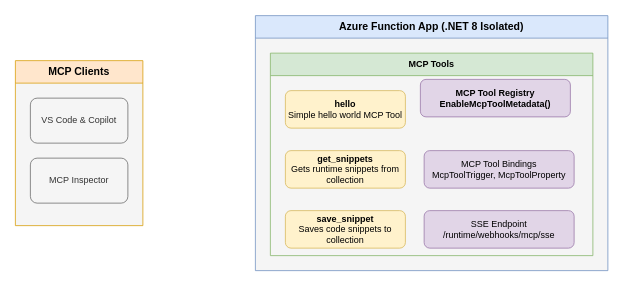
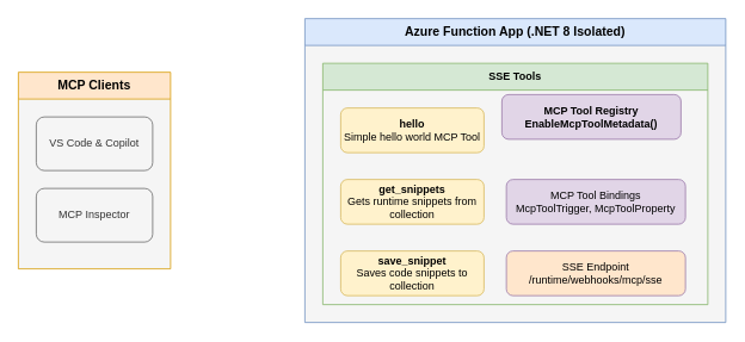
  <mxCell id="0" />
  <mxCell id="1" parent="0" />
  <mxCell id="2" value="MCP Clients" style="swimlane;whiteSpace=wrap;html=1;fillColor=#ffe6cc;strokeColor=#d79b00;startSize=30;fontSize=14;fontStyle=1;swimlaneFillColor=#F5F5F5;" parent="1" vertex="1"><mxGeometry x="20" y="80" width="170" height="220" as="geometry" /></mxCell>
  <mxCell id="3" value="VS Code &amp; Copilot" style="rounded=1;whiteSpace=wrap;html=1;fillColor=#f5f5f5;strokeColor=#666666;fontColor=#333333;" parent="2" vertex="1"><mxGeometry x="20" y="50" width="130" height="60" as="geometry" /></mxCell>
  <mxCell id="4" value="MCP Inspector" style="rounded=1;whiteSpace=wrap;html=1;fillColor=#f5f5f5;strokeColor=#666666;fontColor=#333333;" parent="2" vertex="1"><mxGeometry x="20" y="130" width="130" height="60" as="geometry" /></mxCell>
  <mxCell id="5" value="Azure Function App (.NET 8 Isolated)" style="swimlane;whiteSpace=wrap;html=1;fillColor=#dae8fc;strokeColor=#6c8ebf;startSize=30;fontSize=14;fontStyle=1;swimlaneFillColor=#f5f5f5;" parent="1" vertex="1"><mxGeometry x="340" y="20" width="470" height="340" as="geometry" /></mxCell>
- <mxCell id="6" value="MCP Tools" style="swimlane;whiteSpace=wrap;html=1;fillColor=#d5e8d4;strokeColor=#82b366;startSize=30;" parent="5" vertex="1"><mxGeometry x="20" y="50" width="430" height="270" as="geometry" /></mxCell>
+ <mxCell id="6" value="SSE Tools" style="swimlane;whiteSpace=wrap;html=1;fillColor=#d5e8d4;strokeColor=#82b366;startSize=30;" parent="5" vertex="1"><mxGeometry x="20" y="50" width="430" height="270" as="geometry" /></mxCell>
  <mxCell id="7" value="&lt;b&gt;hello&lt;/b&gt;&lt;br&gt;Simple hello world MCP Tool" style="rounded=1;whiteSpace=wrap;html=1;fillColor=#fff2cc;strokeColor=#d6b656;" parent="6" vertex="1"><mxGeometry x="20" y="50" width="160" height="50" as="geometry" /></mxCell>
  <mxCell id="8" value="&lt;b&gt;get_snippets&lt;/b&gt;&lt;br&gt;Gets runtime snippets from collection" style="rounded=1;whiteSpace=wrap;html=1;fillColor=#fff2cc;strokeColor=#d6b656;" parent="6" vertex="1"><mxGeometry x="20" y="130" width="160" height="50" as="geometry" /></mxCell>
  <mxCell id="9" value="&lt;b&gt;save_snippet&lt;/b&gt;&lt;br&gt;Saves code snippets to collection" style="rounded=1;whiteSpace=wrap;html=1;fillColor=#fff2cc;strokeColor=#d6b656;" parent="6" vertex="1"><mxGeometry x="20" y="210" width="160" height="50" as="geometry" /></mxCell>
  <mxCell id="10" value="MCP Tool Registry&#10;EnableMcpToolMetadata()" style="rounded=1;whiteSpace=wrap;html=1;fillColor=#e1d5e7;strokeColor=#9673a6;fontStyle=1" parent="6" vertex="1"><mxGeometry x="200" y="35" width="200" height="50" as="geometry" /></mxCell>
  <mxCell id="11" value="MCP Tool Bindings&#10;McpToolTrigger, McpToolProperty" style="rounded=1;whiteSpace=wrap;html=1;fillColor=#e1d5e7;strokeColor=#9673a6;" parent="6" vertex="1"><mxGeometry x="205" y="130" width="200" height="50" as="geometry" /></mxCell>
- <mxCell id="12" value="SSE Endpoint&#10;/runtime/webhooks/mcp/sse" style="rounded=1;whiteSpace=wrap;html=1;fillColor=#e1d5e7;strokeColor=#9673a6;" parent="6" vertex="1"><mxGeometry x="205" y="210" width="200" height="50" as="geometry" /></mxCell>
+ <mxCell id="12" value="SSE Endpoint&#10;/runtime/webhooks/mcp/sse" style="rounded=1;whiteSpace=wrap;html=1;fillColor=#ffe6cc;strokeColor=#9673a6;" parent="6" vertex="1"><mxGeometry x="205" y="210" width="200" height="50" as="geometry" /></mxCell>
